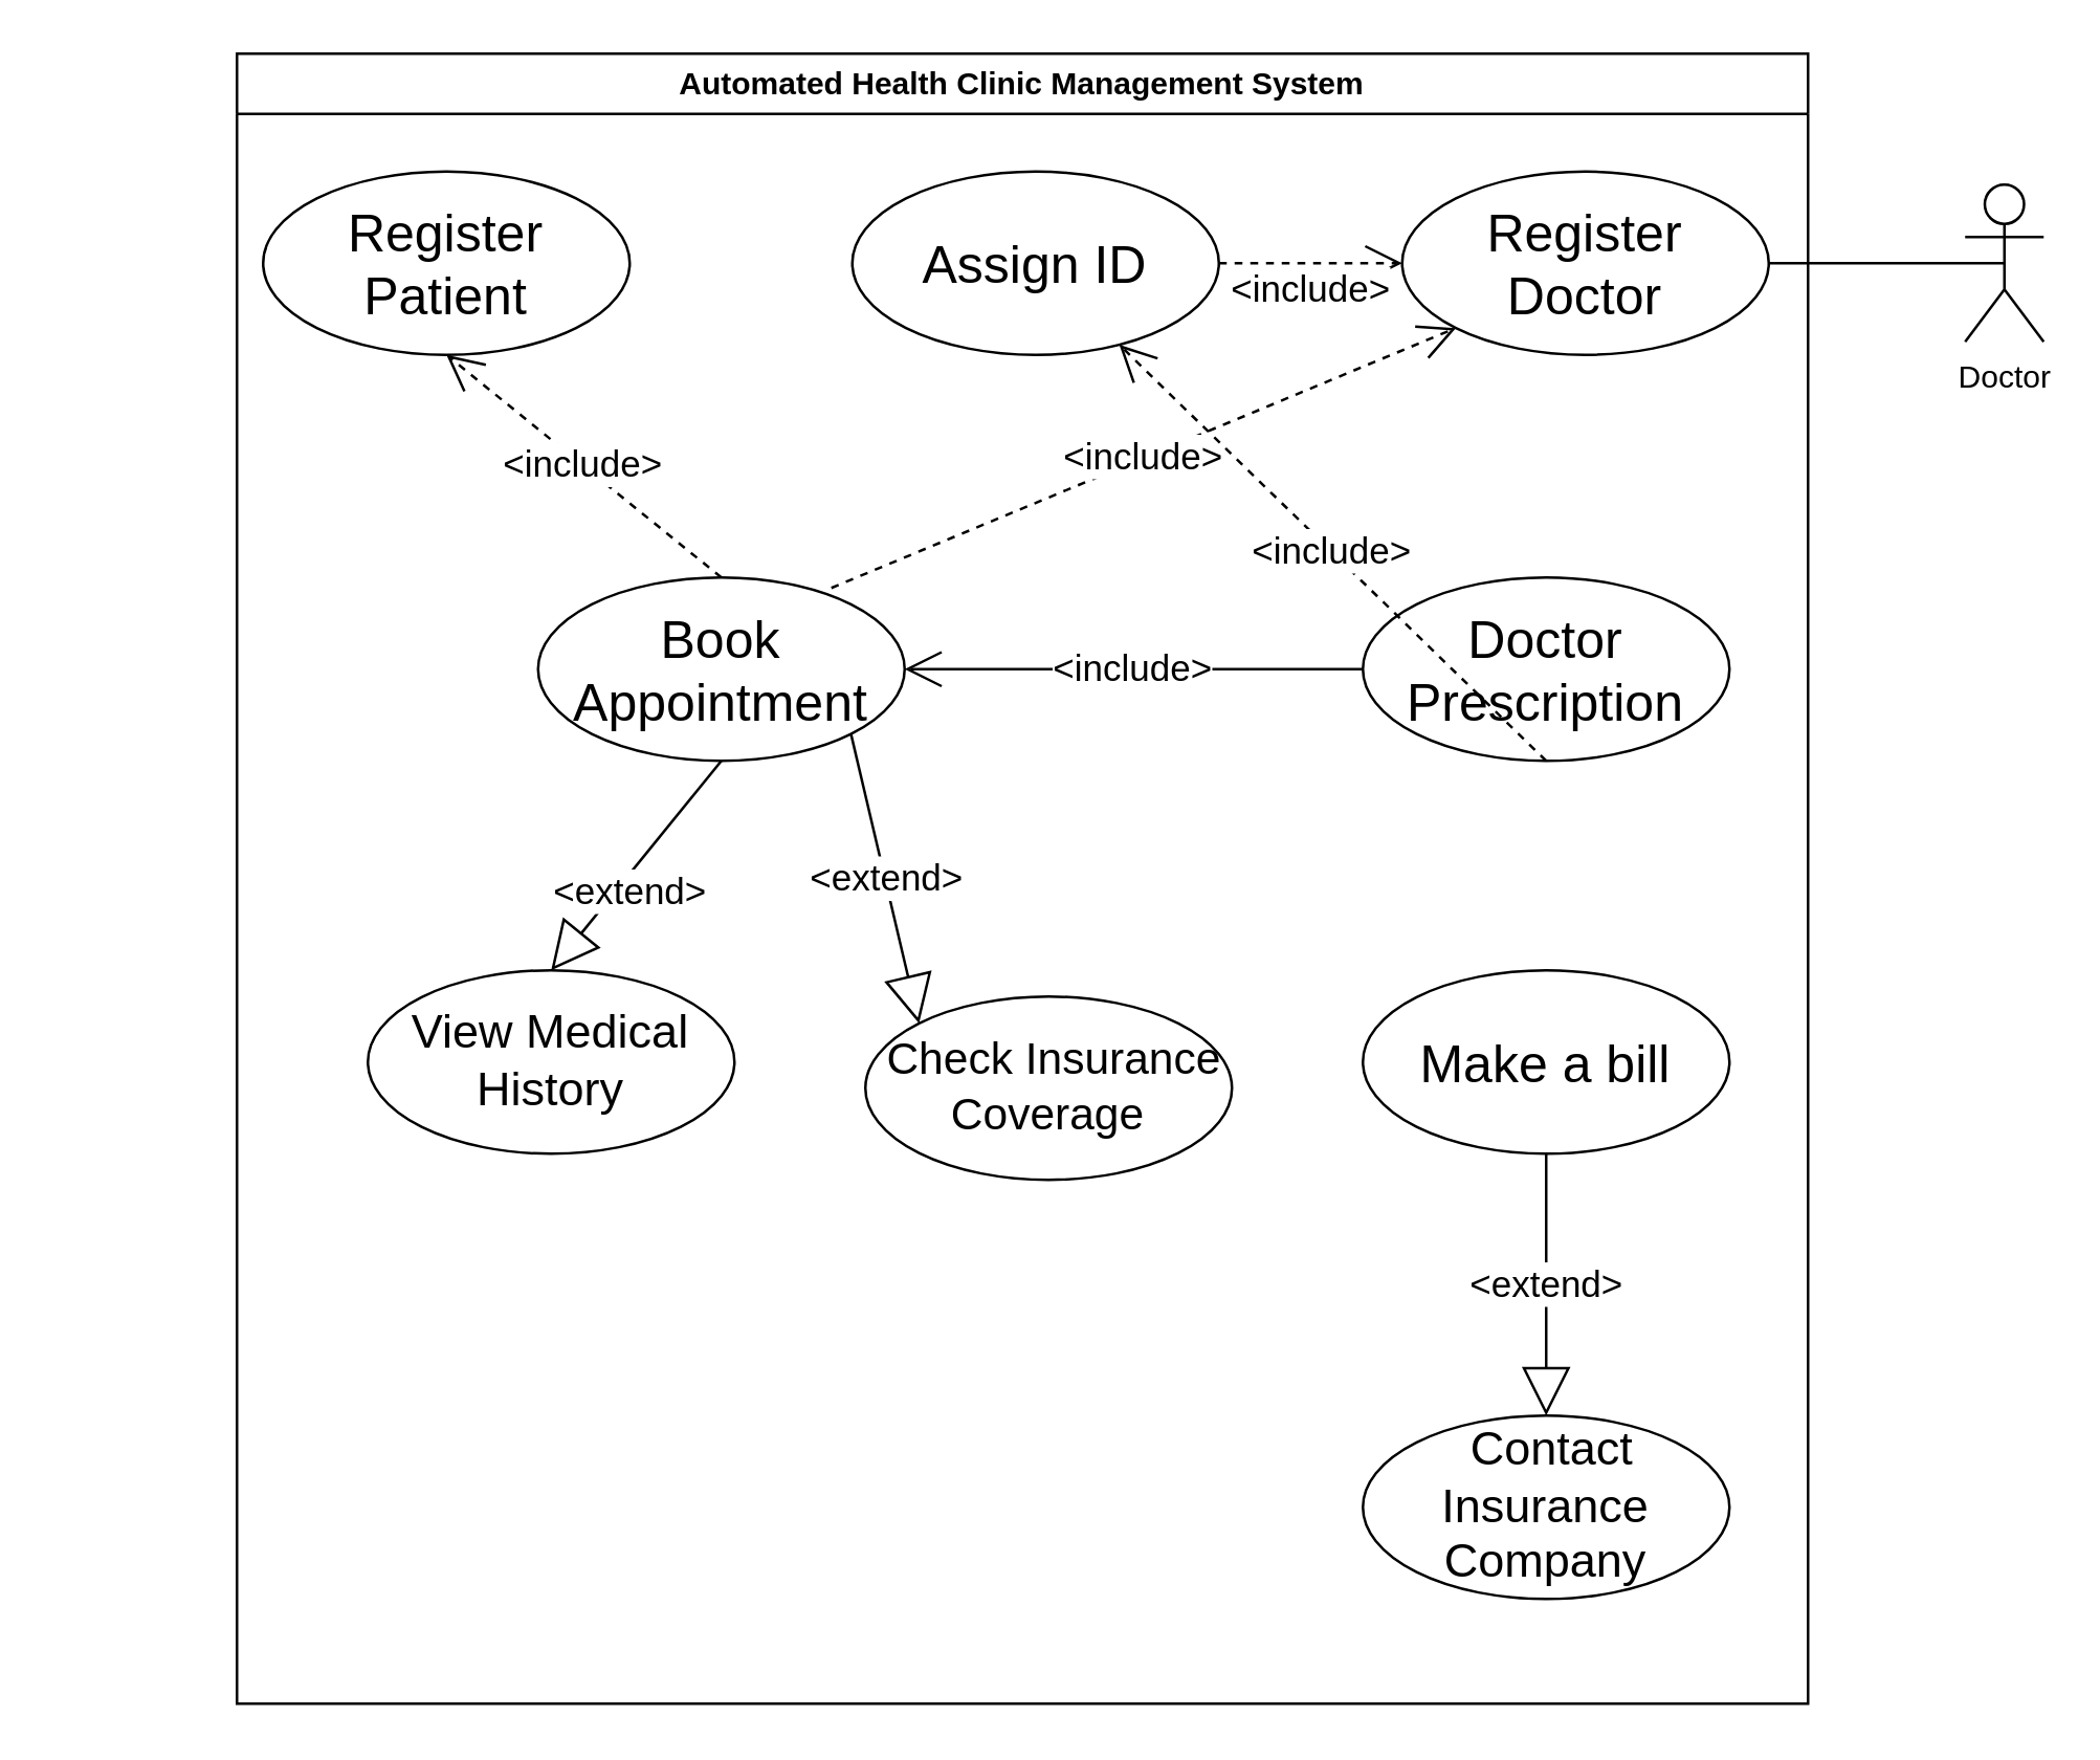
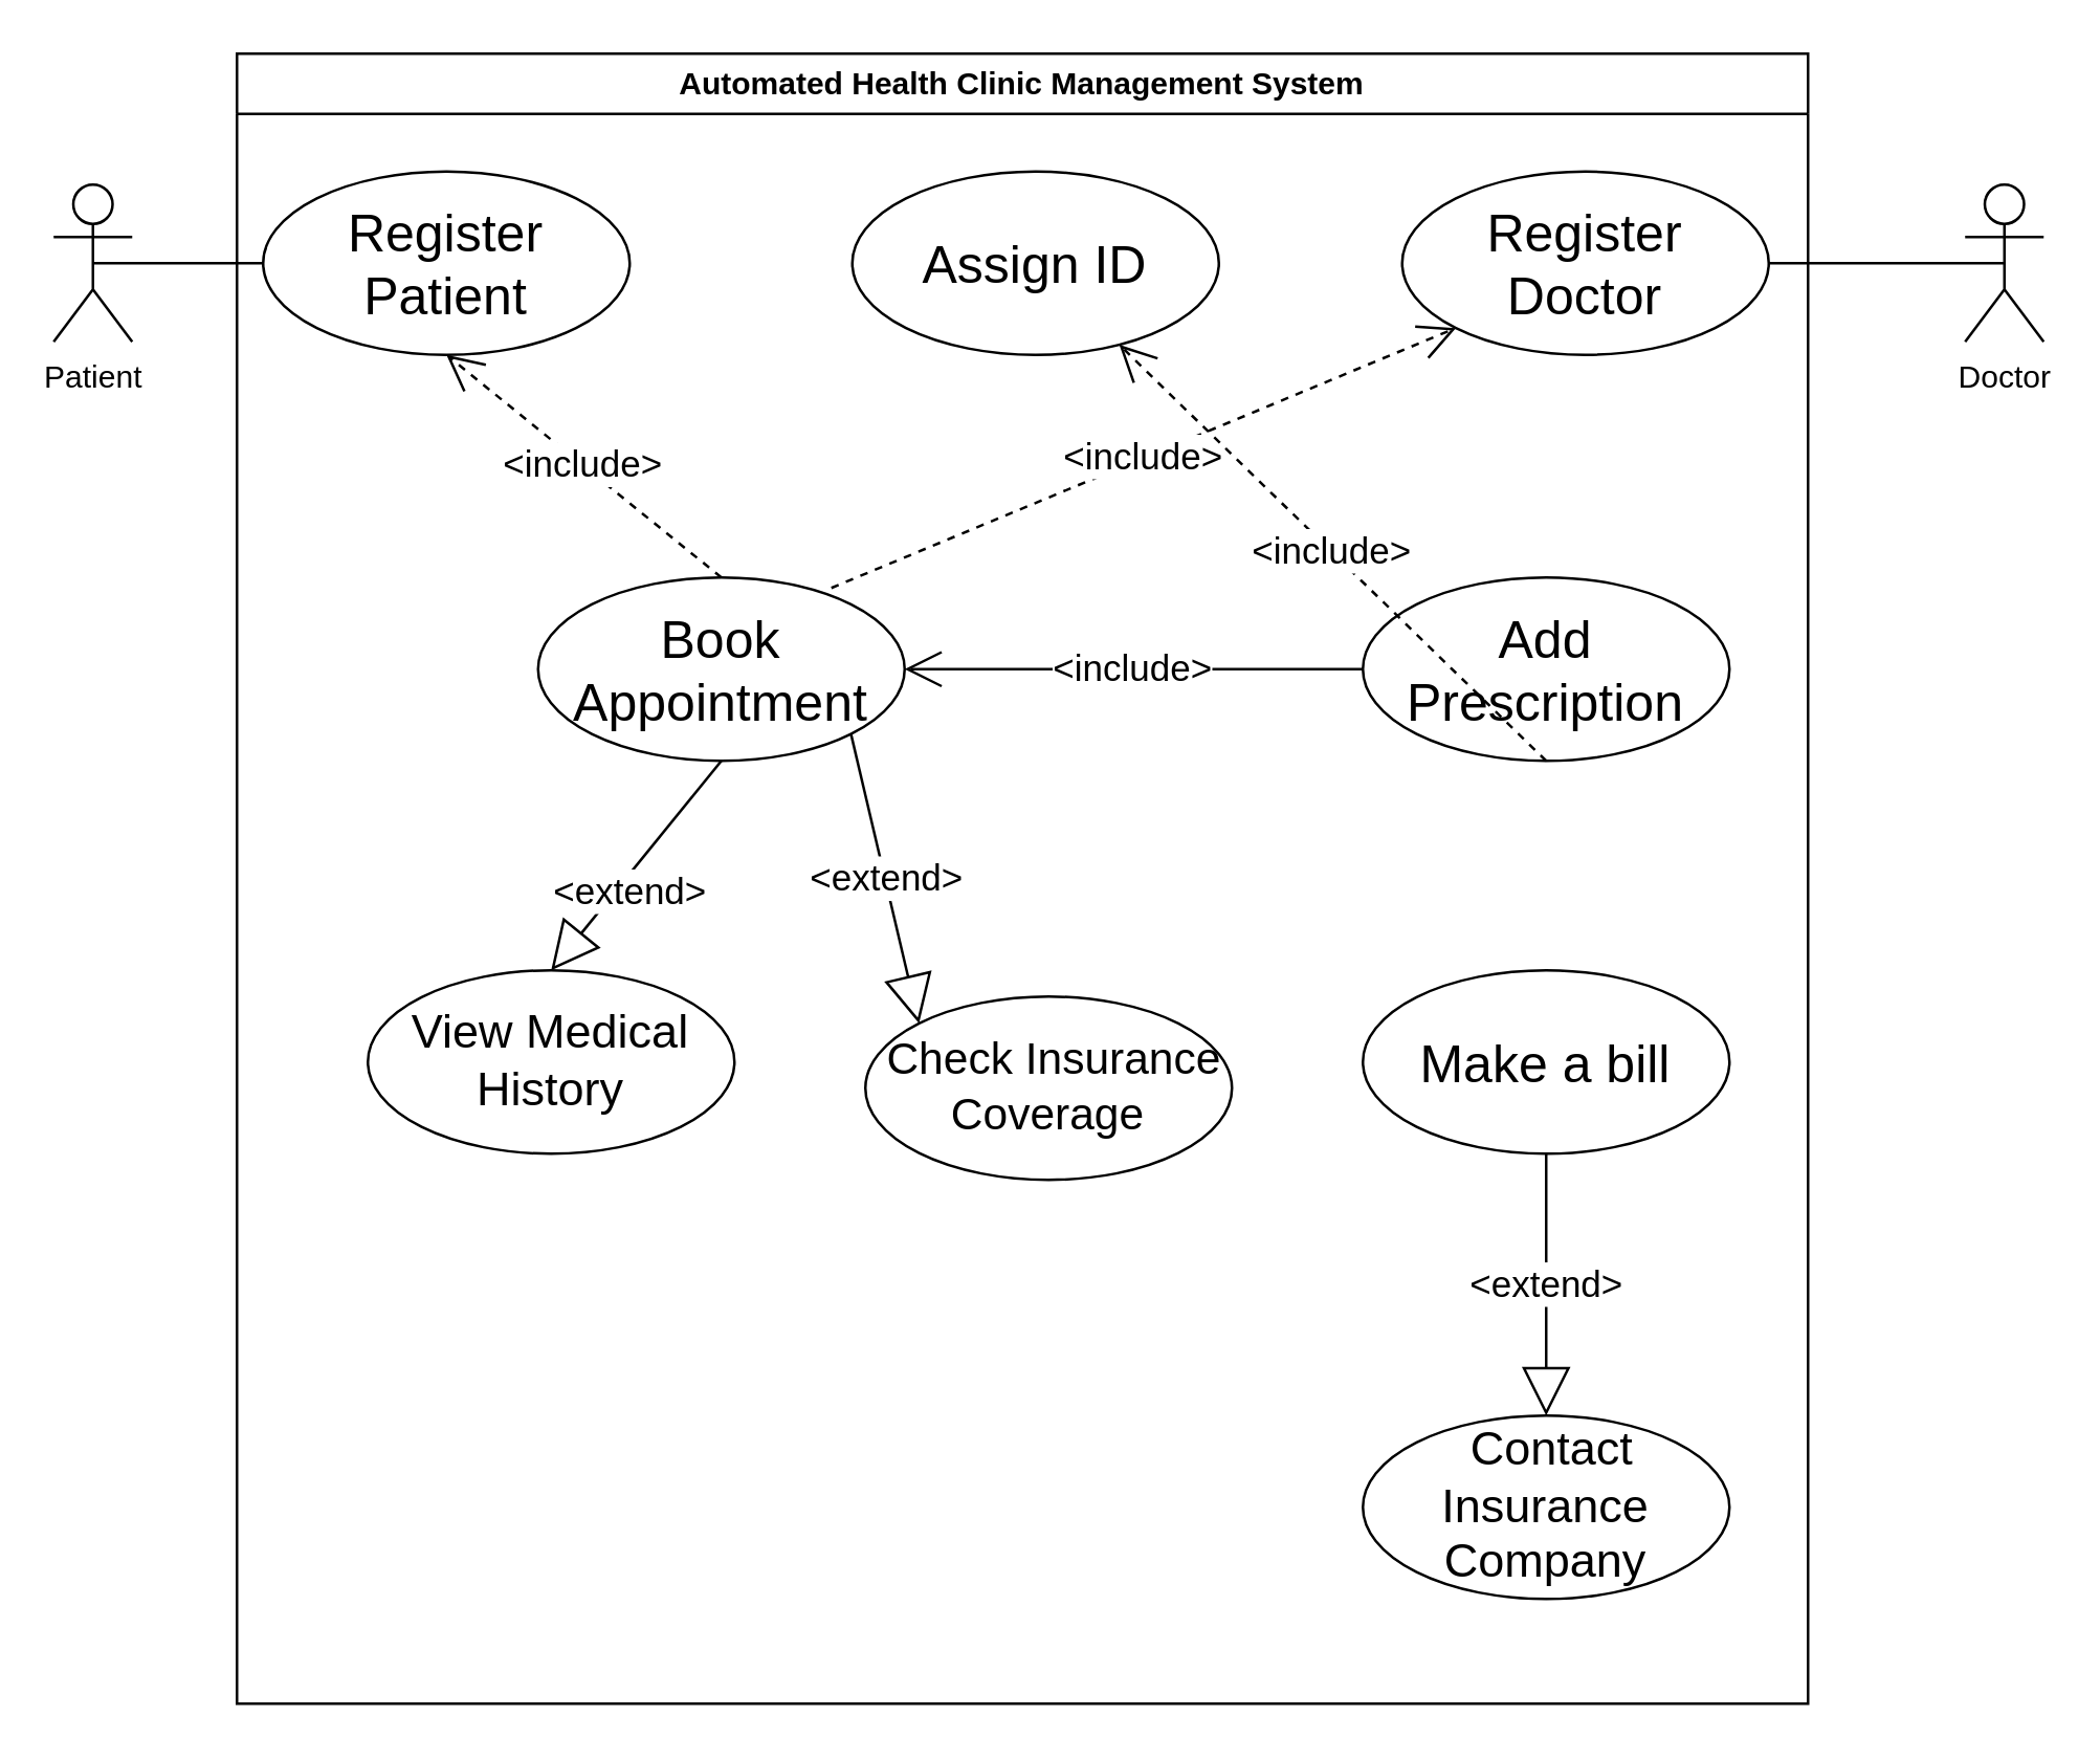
  <mxCell id="0" />
  <mxCell id="1" parent="0" />
+ <mxCell id="2" value="Patient" style="shape=umlActor;verticalLabelPosition=bottom;verticalAlign=top;html=1;outlineConnect=0;" parent="1" vertex="1"><mxGeometry x="20" y="70" width="30" height="60" as="geometry" /></mxCell>
  <mxCell id="3" value="Automated Health Clinic Management System" style="swimlane;whiteSpace=wrap;html=1;" parent="1" vertex="1"><mxGeometry x="90" y="20" width="600" height="630" as="geometry" /></mxCell>
  <mxCell id="4" value="&lt;font style=&quot;font-size: 20px;&quot;&gt;Register Patient&lt;br&gt;&lt;/font&gt;" style="ellipse;whiteSpace=wrap;html=1;" parent="3" vertex="1"><mxGeometry x="10" y="45" width="140" height="70" as="geometry" /></mxCell>
  <mxCell id="5" value="&lt;font style=&quot;font-size: 20px;&quot;&gt;Book Appointment&lt;br&gt;&lt;/font&gt;" style="ellipse;whiteSpace=wrap;html=1;" parent="3" vertex="1"><mxGeometry x="115" y="200" width="140" height="70" as="geometry" /></mxCell>
  <mxCell id="6" value="&lt;font style=&quot;font-size: 14px;&quot;&gt;&amp;lt;include&amp;gt;&lt;/font&gt;" style="endArrow=open;endSize=12;dashed=1;html=1;rounded=0;exitX=0.5;exitY=0;exitDx=0;exitDy=0;entryX=0.5;entryY=1;entryDx=0;entryDy=0;" parent="3" source="5" target="4" edge="1"><mxGeometry width="160" relative="1" as="geometry"><mxPoint x="220" y="260" as="sourcePoint" /><mxPoint x="380" y="260" as="targetPoint" /></mxGeometry></mxCell>
  <mxCell id="7" value="&lt;div&gt;&lt;font style=&quot;font-size: 18px;&quot;&gt;View Medical History&lt;br&gt;&lt;/font&gt;&lt;/div&gt;" style="ellipse;whiteSpace=wrap;html=1;" parent="3" vertex="1"><mxGeometry x="50" y="350" width="140" height="70" as="geometry" /></mxCell>
  <mxCell id="8" value="&lt;font style=&quot;font-size: 14px;&quot;&gt;&amp;lt;extend&amp;gt;&lt;/font&gt;" style="endArrow=block;endSize=16;endFill=0;html=1;rounded=0;exitX=0.5;exitY=1;exitDx=0;exitDy=0;entryX=0.5;entryY=0;entryDx=0;entryDy=0;" parent="3" source="5" target="7" edge="1"><mxGeometry x="0.181" y="4" width="160" relative="1" as="geometry"><mxPoint x="220" y="260" as="sourcePoint" /><mxPoint x="380" y="260" as="targetPoint" /><mxPoint as="offset" /></mxGeometry></mxCell>
  <mxCell id="9" value="&lt;font style=&quot;font-size: 14px;&quot;&gt;&amp;lt;include&amp;gt;&lt;/font&gt;" style="endArrow=open;endSize=12;dashed=0;html=1;rounded=0;exitX=0;exitY=0.5;exitDx=0;exitDy=0;entryX=1;entryY=0.5;entryDx=0;entryDy=0;" parent="3" source="10" target="5" edge="1"><mxGeometry width="160" relative="1" as="geometry"><mxPoint x="230" y="255" as="sourcePoint" /><mxPoint x="230" y="210" as="targetPoint" /></mxGeometry></mxCell>
- <mxCell id="10" value="&lt;font style=&quot;font-size: 20px;&quot;&gt;Doctor Prescription&lt;br&gt;&lt;/font&gt;" style="ellipse;whiteSpace=wrap;html=1;" parent="3" vertex="1"><mxGeometry x="430" y="200" width="140" height="70" as="geometry" /></mxCell>
+ <mxCell id="10" value="&lt;font style=&quot;font-size: 20px;&quot;&gt;Add Prescription&lt;br&gt;&lt;/font&gt;" style="ellipse;whiteSpace=wrap;html=1;" parent="3" vertex="1"><mxGeometry x="430" y="200" width="140" height="70" as="geometry" /></mxCell>
  <mxCell id="11" value="&lt;font style=&quot;font-size: 20px;&quot;&gt;Register Doctor&lt;br&gt;&lt;/font&gt;" style="ellipse;whiteSpace=wrap;html=1;" parent="3" vertex="1"><mxGeometry x="445" y="45" width="140" height="70" as="geometry" /></mxCell>
  <mxCell id="12" value="&lt;font style=&quot;font-size: 14px;&quot;&gt;&amp;lt;include&amp;gt;&lt;/font&gt;" style="endArrow=open;endSize=12;dashed=1;html=1;rounded=0;exitX=0.8;exitY=0.057;exitDx=0;exitDy=0;entryX=0;entryY=1;entryDx=0;entryDy=0;exitPerimeter=0;" parent="3" source="5" target="11" edge="1"><mxGeometry x="-0.001" width="160" relative="1" as="geometry"><mxPoint x="130" y="220" as="sourcePoint" /><mxPoint x="130" y="125" as="targetPoint" /><mxPoint as="offset" /></mxGeometry></mxCell>
  <mxCell id="13" value="&lt;font style=&quot;font-size: 20px;&quot;&gt;Assign ID &lt;/font&gt;" style="ellipse;whiteSpace=wrap;html=1;" parent="3" vertex="1"><mxGeometry x="235" y="45" width="140" height="70" as="geometry" /></mxCell>
- <mxCell id="14" value="&lt;font style=&quot;font-size: 14px;&quot;&gt;&amp;lt;include&amp;gt;&lt;/font&gt;" style="endArrow=open;endSize=12;dashed=1;html=1;rounded=0;entryX=0;entryY=0.5;entryDx=0;entryDy=0;exitX=1;exitY=0.5;exitDx=0;exitDy=0;" parent="3" source="13" target="11" edge="1"><mxGeometry y="-10" width="160" relative="1" as="geometry"><mxPoint x="380" y="90" as="sourcePoint" /><mxPoint x="140" y="135" as="targetPoint" /><mxPoint as="offset" /></mxGeometry></mxCell>
  <mxCell id="15" value="&lt;font style=&quot;font-size: 20px;&quot;&gt;Make a bill&lt;br&gt;&lt;/font&gt;" style="ellipse;whiteSpace=wrap;html=1;" vertex="1" parent="3"><mxGeometry x="430" y="350" width="140" height="70" as="geometry" /></mxCell>
  <mxCell id="16" value="&lt;font style=&quot;font-size: 14px;&quot;&gt;&amp;lt;include&amp;gt;&lt;/font&gt;" style="endArrow=open;endSize=12;dashed=1;html=1;rounded=0;exitX=0.5;exitY=1;exitDx=0;exitDy=0;" edge="1" parent="3" source="10" target="13"><mxGeometry width="160" relative="1" as="geometry"><mxPoint x="220" y="270" as="sourcePoint" /><mxPoint x="380" y="270" as="targetPoint" /></mxGeometry></mxCell>
  <mxCell id="17" value="&lt;font style=&quot;font-size: 18px;&quot;&gt;&amp;nbsp;Contact Insurance Company&lt;br&gt;&lt;/font&gt;" style="ellipse;whiteSpace=wrap;html=1;" vertex="1" parent="3"><mxGeometry x="430" y="520" width="140" height="70" as="geometry" /></mxCell>
  <mxCell id="18" value="&lt;font style=&quot;font-size: 14px;&quot;&gt;&amp;lt;extend&amp;gt;&lt;/font&gt;" style="endArrow=block;endSize=16;endFill=0;html=1;rounded=0;exitX=0.5;exitY=1;exitDx=0;exitDy=0;entryX=0.5;entryY=0;entryDx=0;entryDy=0;" edge="1" parent="3" source="15" target="17"><mxGeometry width="160" relative="1" as="geometry"><mxPoint x="195" y="280" as="sourcePoint" /><mxPoint x="130" y="360" as="targetPoint" /><mxPoint as="offset" /><Array as="points" /></mxGeometry></mxCell>
  <mxCell id="19" value="&lt;font style=&quot;font-size: 17px;&quot;&gt;&amp;nbsp;Check Insurance Coverage &lt;/font&gt;" style="ellipse;whiteSpace=wrap;html=1;" vertex="1" parent="3"><mxGeometry x="240" y="360" width="140" height="70" as="geometry" /></mxCell>
  <mxCell id="20" value="&lt;font style=&quot;font-size: 14px;&quot;&gt;&amp;lt;extend&amp;gt;&lt;/font&gt;" style="endArrow=block;endSize=16;endFill=0;html=1;rounded=0;exitX=1;exitY=1;exitDx=0;exitDy=0;entryX=0;entryY=0;entryDx=0;entryDy=0;" edge="1" parent="3" source="5" target="19"><mxGeometry width="160" relative="1" as="geometry"><mxPoint x="510" y="430" as="sourcePoint" /><mxPoint x="280" y="360" as="targetPoint" /><mxPoint as="offset" /><Array as="points" /></mxGeometry></mxCell>
+ <mxCell id="21" value="" style="endArrow=none;html=1;edgeStyle=orthogonalEdgeStyle;rounded=0;exitX=0.5;exitY=0.5;exitDx=0;exitDy=0;exitPerimeter=0;" parent="1" source="2" target="4" edge="1"><mxGeometry relative="1" as="geometry"><mxPoint x="310" y="290" as="sourcePoint" /><mxPoint x="90" y="110" as="targetPoint" /></mxGeometry></mxCell>
  <mxCell id="22" value="&lt;div&gt;Doctor&lt;/div&gt;" style="shape=umlActor;verticalLabelPosition=bottom;verticalAlign=top;html=1;outlineConnect=0;" parent="1" vertex="1"><mxGeometry x="750" y="70" width="30" height="60" as="geometry" /></mxCell>
  <mxCell id="23" value="" style="endArrow=none;html=1;edgeStyle=orthogonalEdgeStyle;rounded=0;exitX=1;exitY=0.5;exitDx=0;exitDy=0;entryX=0.5;entryY=0.5;entryDx=0;entryDy=0;entryPerimeter=0;" parent="1" source="11" target="22" edge="1"><mxGeometry relative="1" as="geometry"><mxPoint x="45" y="120" as="sourcePoint" /><mxPoint x="150" y="120" as="targetPoint" /></mxGeometry></mxCell>
